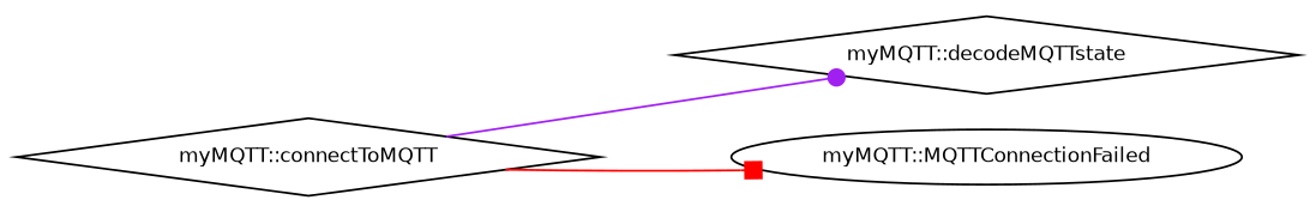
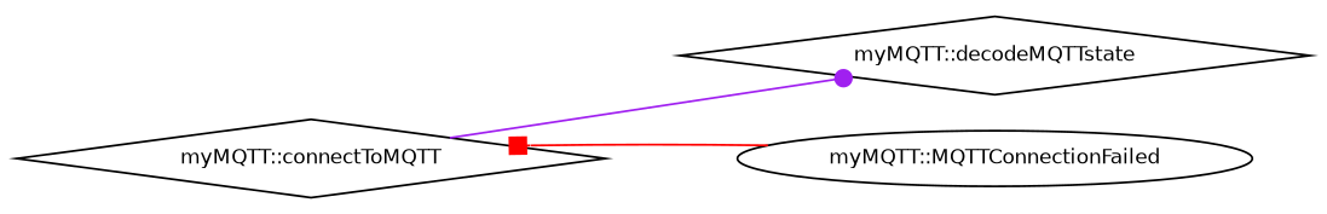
  digraph {
    rankdir=LR
    node [color=black fillcolor=white fontname=Helvetica fontsize=10 shape=diamond style=filled]
    edge [fontname=Helvetica fontsize=10 labelfontname=Helvetica labelfontsize=10 style=solid]
    n1 [height=0.2 label="myMQTT::connectToMQTT" width=0.4]
    n2 [height=0.2 label="myMQTT::decodeMQTTstate" width=0.4]
    n3 [height=0.2 label="myMQTT::MQTTConnectionFailed" shape=ellipse width=0.4]
    n1 -> n2 [arrowhead=dot color=purple]
-   n1 -> n3 [arrowhead=box color=red]
+   n3 -> n1 [arrowhead=box color=red]
  }
